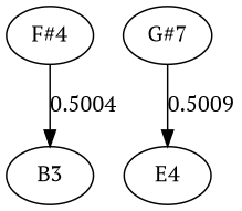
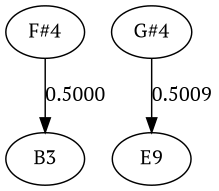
  strict graph {
    fontname="PT Serif"
    node [fontname="PT Serif"]
    edge [arrowtype=normal dir=forward fontname="PT Serif"]
    "F#4" [height=0.5 width=0.75]
    B3 [height=0.5 width=0.75]
-   "G#4" [height=0.5 width=0.75927 label="G#7"]
-   E4 [height=0.5 width=0.75]
-   "F#4" -- B3 [label=0.5004]
+   "G#4" [height=0.5 width=0.75927]
+   E4 [height=0.5 width=0.75 label=E9]
+   "F#4" -- B3 [label=0.5000]
    "G#4" -- E4 [label=0.5009]
  }
